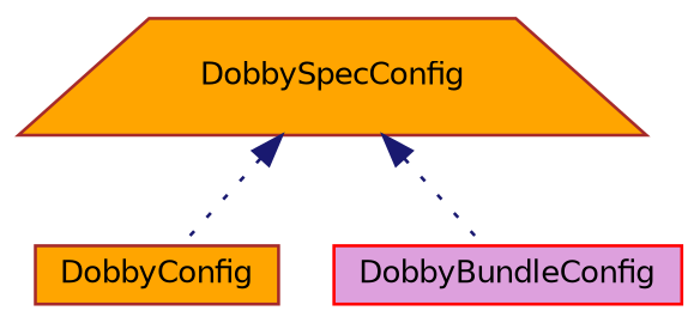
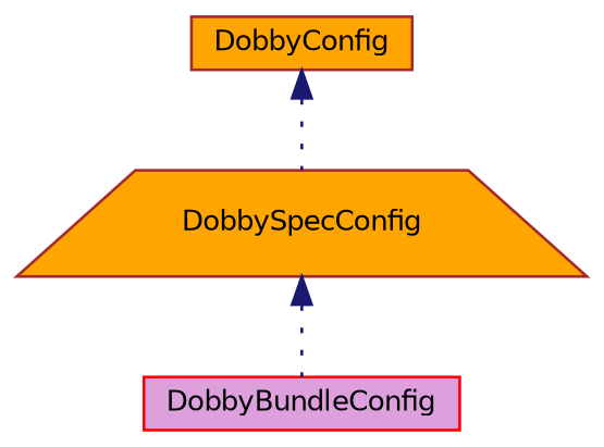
  digraph {
    rankdir=TB
    node [color=brown fillcolor=orange fontname=Helvetica fontsize=10 shape=box style=filled]
    edge [color=midnightblue dir=back fontname=Helvetica fontsize=10 labelfontname=Helvetica labelfontsize=10 style=dotted]
    n1 [height=0.2 label=DobbyConfig width=0.4]
    n2 [height=0.2 label=DobbySpecConfig shape=trapezium width=0.4]
    n3 [color=red fillcolor=plum height=0.2 label=DobbyBundleConfig width=0.4]
-   n2 -> n1
+   n1 -> n2
    n2 -> n3
  }
